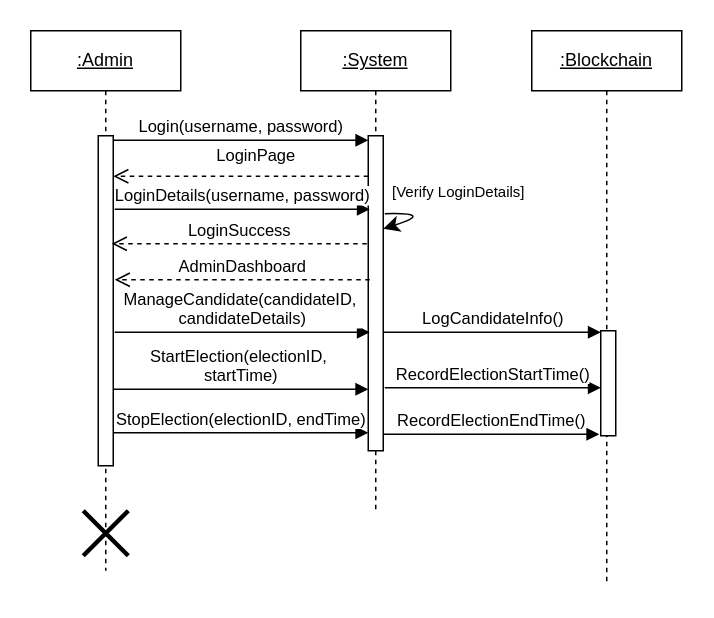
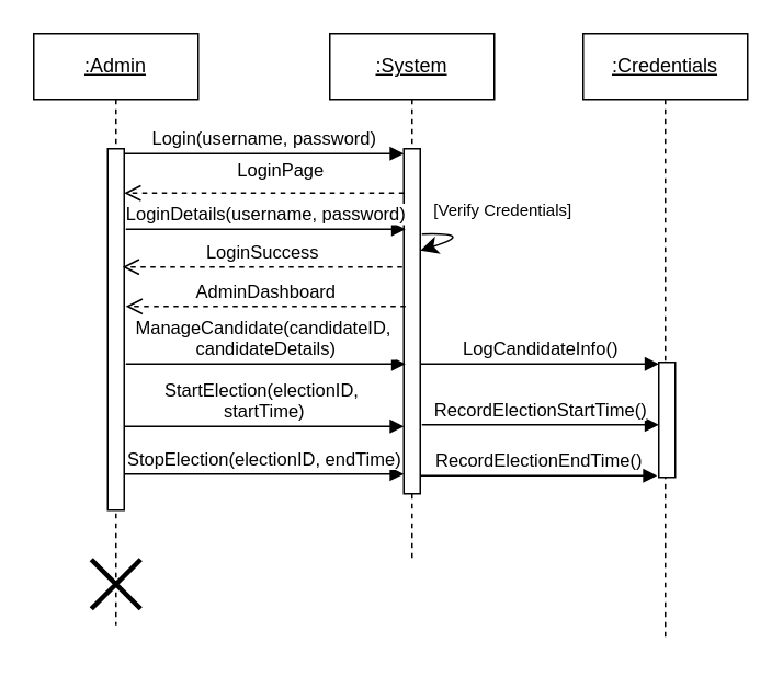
  <mxCell id="0" />
  <mxCell id="1" parent="0" />
  <mxCell id="2" value="&lt;u&gt;:Admin&lt;/u&gt;" style="shape=umlLifeline;perimeter=lifelinePerimeter;whiteSpace=wrap;html=1;container=0;dropTarget=0;collapsible=0;recursiveResize=0;outlineConnect=0;portConstraint=eastwest;newEdgeStyle={&quot;edgeStyle&quot;:&quot;elbowEdgeStyle&quot;,&quot;elbow&quot;:&quot;vertical&quot;,&quot;curved&quot;:0,&quot;rounded&quot;:0};" parent="1" vertex="1"><mxGeometry x="20" y="20" width="100" height="360" as="geometry" /></mxCell>
  <mxCell id="3" value="" style="html=1;points=[];perimeter=orthogonalPerimeter;outlineConnect=0;targetShapes=umlLifeline;portConstraint=eastwest;newEdgeStyle={&quot;edgeStyle&quot;:&quot;elbowEdgeStyle&quot;,&quot;elbow&quot;:&quot;vertical&quot;,&quot;curved&quot;:0,&quot;rounded&quot;:0};" parent="2" vertex="1"><mxGeometry x="45" y="70" width="10" height="220" as="geometry" /></mxCell>
  <mxCell id="4" value="" style="shape=umlDestroy;whiteSpace=wrap;html=1;strokeWidth=3;targetShapes=umlLifeline;" parent="2" vertex="1"><mxGeometry x="35" y="320" width="30" height="30" as="geometry" /></mxCell>
  <mxCell id="5" value="&lt;u&gt;:System&lt;/u&gt;" style="shape=umlLifeline;perimeter=lifelinePerimeter;whiteSpace=wrap;html=1;container=0;dropTarget=0;collapsible=0;recursiveResize=0;outlineConnect=0;portConstraint=eastwest;newEdgeStyle={&quot;edgeStyle&quot;:&quot;elbowEdgeStyle&quot;,&quot;elbow&quot;:&quot;vertical&quot;,&quot;curved&quot;:0,&quot;rounded&quot;:0};" parent="1" vertex="1"><mxGeometry x="200" y="20" width="100" height="320" as="geometry" /></mxCell>
  <mxCell id="6" value="" style="html=1;points=[];perimeter=orthogonalPerimeter;outlineConnect=0;targetShapes=umlLifeline;portConstraint=eastwest;newEdgeStyle={&quot;edgeStyle&quot;:&quot;elbowEdgeStyle&quot;,&quot;elbow&quot;:&quot;vertical&quot;,&quot;curved&quot;:0,&quot;rounded&quot;:0};" parent="5" vertex="1"><mxGeometry x="45" y="70" width="10" height="210" as="geometry" /></mxCell>
  <mxCell id="7" value="Login(username, password)" style="html=1;verticalAlign=bottom;endArrow=block;edgeStyle=elbowEdgeStyle;elbow=vertical;curved=0;rounded=0;" parent="1" edge="1"><mxGeometry relative="1" as="geometry"><mxPoint x="75" y="93" as="sourcePoint" /><Array as="points"><mxPoint x="160" y="93" /></Array><mxPoint x="245" y="93" as="targetPoint" /></mxGeometry></mxCell>
  <mxCell id="8" value="LoginPage" style="html=1;verticalAlign=bottom;endArrow=open;dashed=1;endSize=8;edgeStyle=elbowEdgeStyle;elbow=vertical;curved=0;rounded=0;" parent="1" edge="1"><mxGeometry x="-0.118" y="-5" relative="1" as="geometry"><mxPoint x="75" y="117" as="targetPoint" /><Array as="points"><mxPoint x="170" y="117" /></Array><mxPoint x="245" y="117" as="sourcePoint" /><mxPoint as="offset" /></mxGeometry></mxCell>
- <mxCell id="9" value="&lt;u&gt;:Blockchain&lt;/u&gt;" style="shape=umlLifeline;perimeter=lifelinePerimeter;whiteSpace=wrap;html=1;container=0;dropTarget=0;collapsible=0;recursiveResize=0;outlineConnect=0;portConstraint=eastwest;newEdgeStyle={&quot;edgeStyle&quot;:&quot;elbowEdgeStyle&quot;,&quot;elbow&quot;:&quot;vertical&quot;,&quot;curved&quot;:0,&quot;rounded&quot;:0};" parent="1" vertex="1"><mxGeometry x="354" y="20" width="100" height="370" as="geometry" /></mxCell>
+ <mxCell id="9" value="&lt;u&gt;:Credentials&lt;/u&gt;" style="shape=umlLifeline;perimeter=lifelinePerimeter;whiteSpace=wrap;html=1;container=0;dropTarget=0;collapsible=0;recursiveResize=0;outlineConnect=0;portConstraint=eastwest;newEdgeStyle={&quot;edgeStyle&quot;:&quot;elbowEdgeStyle&quot;,&quot;elbow&quot;:&quot;vertical&quot;,&quot;curved&quot;:0,&quot;rounded&quot;:0};" parent="1" vertex="1"><mxGeometry x="354" y="20" width="100" height="370" as="geometry" /></mxCell>
  <mxCell id="10" value="" style="html=1;points=[];perimeter=orthogonalPerimeter;outlineConnect=0;targetShapes=umlLifeline;portConstraint=eastwest;newEdgeStyle={&quot;edgeStyle&quot;:&quot;elbowEdgeStyle&quot;,&quot;elbow&quot;:&quot;vertical&quot;,&quot;curved&quot;:0,&quot;rounded&quot;:0};" parent="9" vertex="1"><mxGeometry x="46" y="200" width="10" height="70" as="geometry" /></mxCell>
  <mxCell id="11" value="LoginDetails(username, password)" style="html=1;verticalAlign=bottom;endArrow=block;edgeStyle=elbowEdgeStyle;elbow=vertical;curved=0;rounded=0;" parent="1" edge="1"><mxGeometry relative="1" as="geometry"><mxPoint x="76" y="139" as="sourcePoint" /><Array as="points"><mxPoint x="161" y="139" /></Array><mxPoint x="246" y="139" as="targetPoint" /><mxPoint as="offset" /></mxGeometry></mxCell>
  <mxCell id="12" value="LoginSuccess" style="html=1;verticalAlign=bottom;endArrow=open;dashed=1;endSize=8;edgeStyle=elbowEdgeStyle;elbow=vertical;curved=0;rounded=0;" parent="1" edge="1"><mxGeometry relative="1" as="geometry"><mxPoint x="74" y="162" as="targetPoint" /><Array as="points"><mxPoint x="169" y="162" /></Array><mxPoint x="244" y="162" as="sourcePoint" /></mxGeometry></mxCell>
  <mxCell id="13" value="AdminDashboard" style="html=1;verticalAlign=bottom;endArrow=open;dashed=1;endSize=8;edgeStyle=elbowEdgeStyle;elbow=horizontal;curved=0;rounded=0;" parent="1" edge="1"><mxGeometry relative="1" as="geometry"><mxPoint x="76" y="186" as="targetPoint" /><Array as="points"><mxPoint x="171" y="186" /></Array><mxPoint x="246" y="186" as="sourcePoint" /></mxGeometry></mxCell>
  <mxCell id="14" value="ManageCandidate(candidateID,&amp;nbsp;&lt;div&gt;candidateDetails)&lt;/div&gt;" style="html=1;verticalAlign=bottom;endArrow=block;edgeStyle=elbowEdgeStyle;elbow=vertical;curved=0;rounded=0;" parent="1" edge="1"><mxGeometry relative="1" as="geometry"><mxPoint x="76" y="221" as="sourcePoint" /><Array as="points"><mxPoint x="161" y="221" /></Array><mxPoint x="246" y="221" as="targetPoint" /></mxGeometry></mxCell>
  <mxCell id="15" value="" style="curved=1;endArrow=classic;html=1;rounded=0;fontSize=12;startSize=8;endSize=8;" parent="1" edge="1"><mxGeometry width="50" height="50" relative="1" as="geometry"><mxPoint x="256" y="142" as="sourcePoint" /><mxPoint x="255" y="152" as="targetPoint" /><Array as="points"><mxPoint x="290" y="141" /></Array></mxGeometry></mxCell>
- <mxCell id="16" value="&lt;font style=&quot;font-size: 10px;&quot;&gt;[Verify LoginDetails]&lt;/font&gt;" style="text;html=1;align=center;verticalAlign=middle;resizable=0;points=[];autosize=1;strokeColor=none;fillColor=none;fontSize=16;" parent="1" vertex="1"><mxGeometry x="250" y="110" width="110" height="30" as="geometry" /></mxCell>
+ <mxCell id="16" value="&lt;font style=&quot;font-size: 10px;&quot;&gt;[Verify Credentials]&lt;/font&gt;" style="text;html=1;align=center;verticalAlign=middle;resizable=0;points=[];autosize=1;strokeColor=none;fillColor=none;fontSize=16;" parent="1" vertex="1"><mxGeometry x="250" y="110" width="110" height="30" as="geometry" /></mxCell>
  <mxCell id="17" value="LogCandidateInfo()" style="html=1;verticalAlign=bottom;endArrow=block;edgeStyle=elbowEdgeStyle;elbow=vertical;curved=0;rounded=0;" parent="1" edge="1"><mxGeometry relative="1" as="geometry"><mxPoint x="255" y="221" as="sourcePoint" /><Array as="points"><mxPoint x="340" y="221" /></Array><mxPoint x="400" y="221" as="targetPoint" /></mxGeometry></mxCell>
  <mxCell id="18" value="StartElection(electionID,&amp;nbsp;&lt;div&gt;startTime)&lt;/div&gt;" style="html=1;verticalAlign=bottom;endArrow=block;edgeStyle=elbowEdgeStyle;elbow=vertical;curved=0;rounded=0;" parent="1" edge="1"><mxGeometry relative="1" as="geometry"><mxPoint x="75" y="259" as="sourcePoint" /><Array as="points"><mxPoint x="160" y="259" /></Array><mxPoint x="245" y="259" as="targetPoint" /></mxGeometry></mxCell>
  <mxCell id="19" value="RecordElectionStartTime()" style="html=1;verticalAlign=bottom;endArrow=block;edgeStyle=elbowEdgeStyle;elbow=vertical;curved=0;rounded=0;" parent="1" edge="1"><mxGeometry relative="1" as="geometry"><mxPoint x="256" y="258" as="sourcePoint" /><Array as="points"><mxPoint x="346" y="258" /></Array><mxPoint x="400" y="258" as="targetPoint" /></mxGeometry></mxCell>
  <mxCell id="20" value="StopElection(electionID, endTime)" style="html=1;verticalAlign=bottom;endArrow=block;edgeStyle=elbowEdgeStyle;elbow=vertical;curved=0;rounded=0;" parent="1" edge="1"><mxGeometry relative="1" as="geometry"><mxPoint x="75" y="288" as="sourcePoint" /><Array as="points"><mxPoint x="160" y="288" /></Array><mxPoint x="245" y="288" as="targetPoint" /></mxGeometry></mxCell>
  <mxCell id="21" value="RecordElectionEndTime()" style="html=1;verticalAlign=bottom;endArrow=block;edgeStyle=elbowEdgeStyle;elbow=vertical;curved=0;rounded=0;" parent="1" edge="1"><mxGeometry relative="1" as="geometry"><mxPoint x="255" y="289" as="sourcePoint" /><Array as="points"><mxPoint x="345" y="289" /></Array><mxPoint x="399" y="289" as="targetPoint" /></mxGeometry></mxCell>
